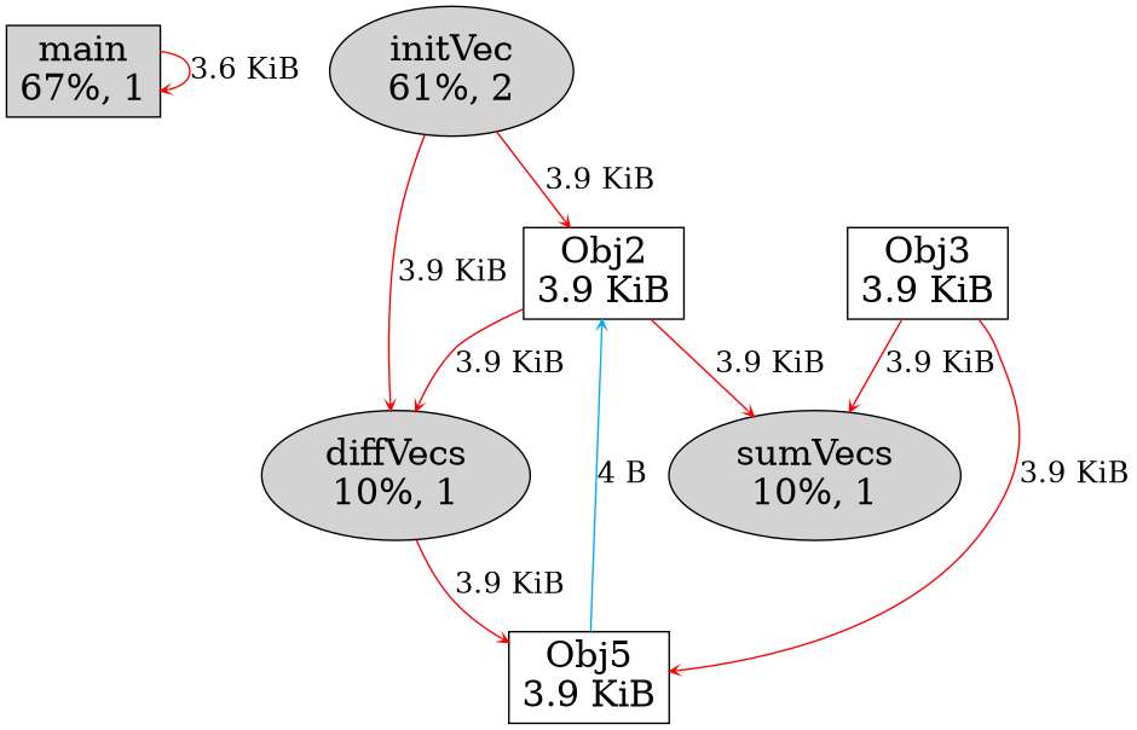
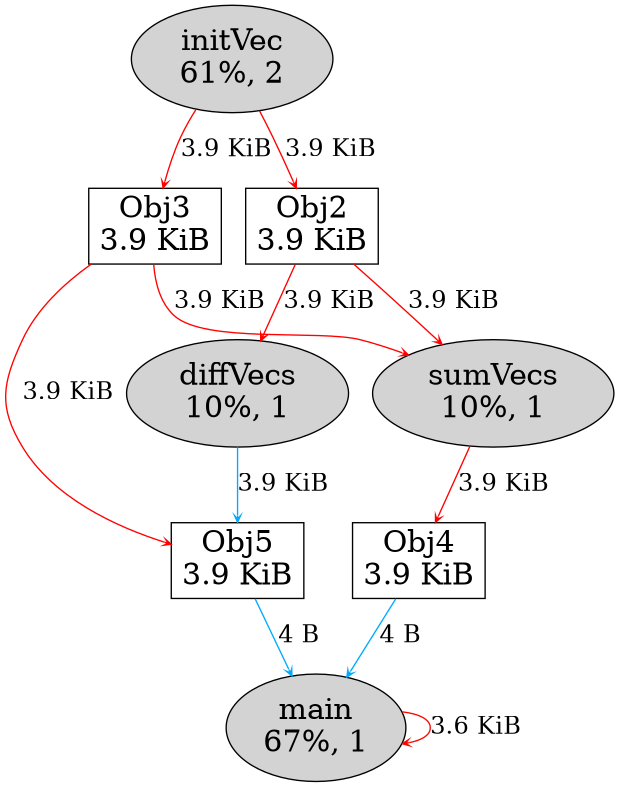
  digraph {
    node [fontcolor=black fontsize=22]
    edge [arrowhead=vee arrowsize=0.5 color="#ff0100" fontsize=18]
-   n1 [label=" main \n67%, 1" style=filled shape=box]
+   n1 [label=" main \n67%, 1" style=filled]
    n2 [label=" initVec \n61%, 2" style=filled]
    n3 [label=" Obj2 \n3.9 KiB" shape=box]
    n4 [label=" Obj3 \n3.9 KiB" shape=box]
    n5 [label=" sumVecs \n10%, 1" style=filled]
    n6 [label=" diffVecs \n10%, 1" style=filled]
    n7 [label=" Obj5 \n3.9 KiB" shape=box]
+   n8 [label=" Obj4 \n3.9 KiB" shape=box]
    n1 -> n1 [color="#f60a00" label="3.6 KiB"]
    n2 -> n3 [label="3.9 KiB"]
-   n2 -> n6 [label="3.9 KiB"]
+   n2 -> n4 [label="3.9 KiB"]
    n3 -> n5 [label="3.9 KiB"]
    n3 -> n6 [label="3.9 KiB"]
    n4 -> n5 [label="3.9 KiB"]
    n4 -> n7 [label="3.9 KiB"]
-   n6 -> n7 [label="3.9 KiB"]
-   n7 -> n3 [color="#00aaff" label="4 B"]
+   n5 -> n8 [label="3.9 KiB"]
+   n6 -> n7 [color="#00aaff" label="3.9 KiB"]
+   n7 -> n1 [color="#00aaff" label="4 B"]
+   n8 -> n1 [color="#00aaff" label="4 B"]
  }
